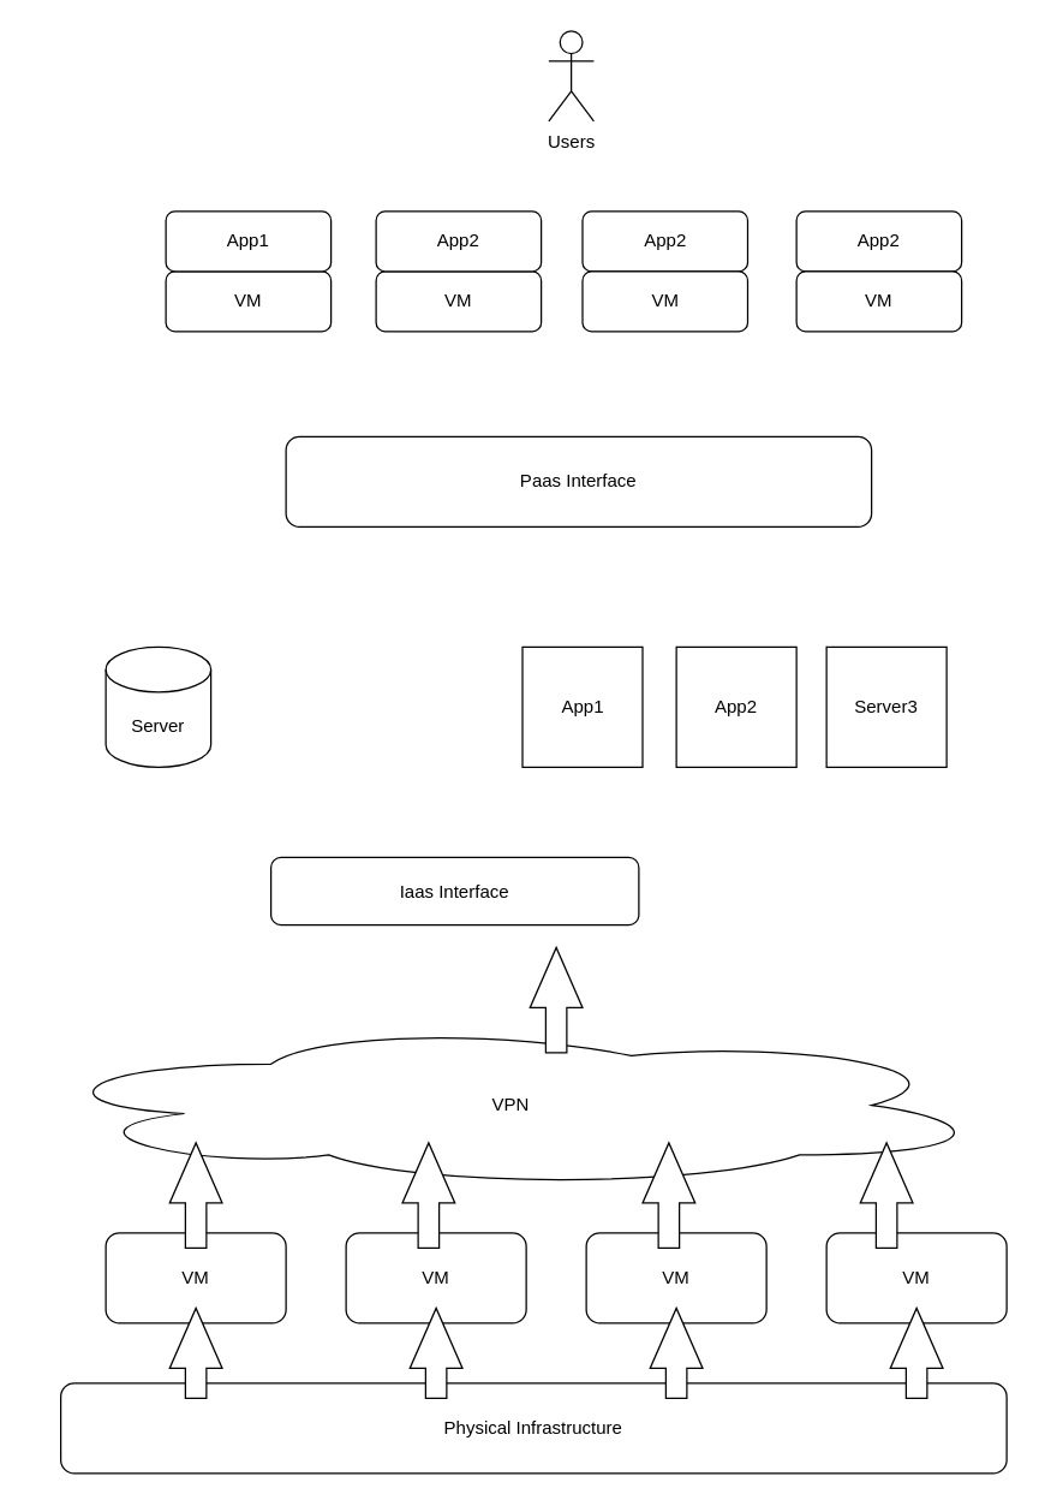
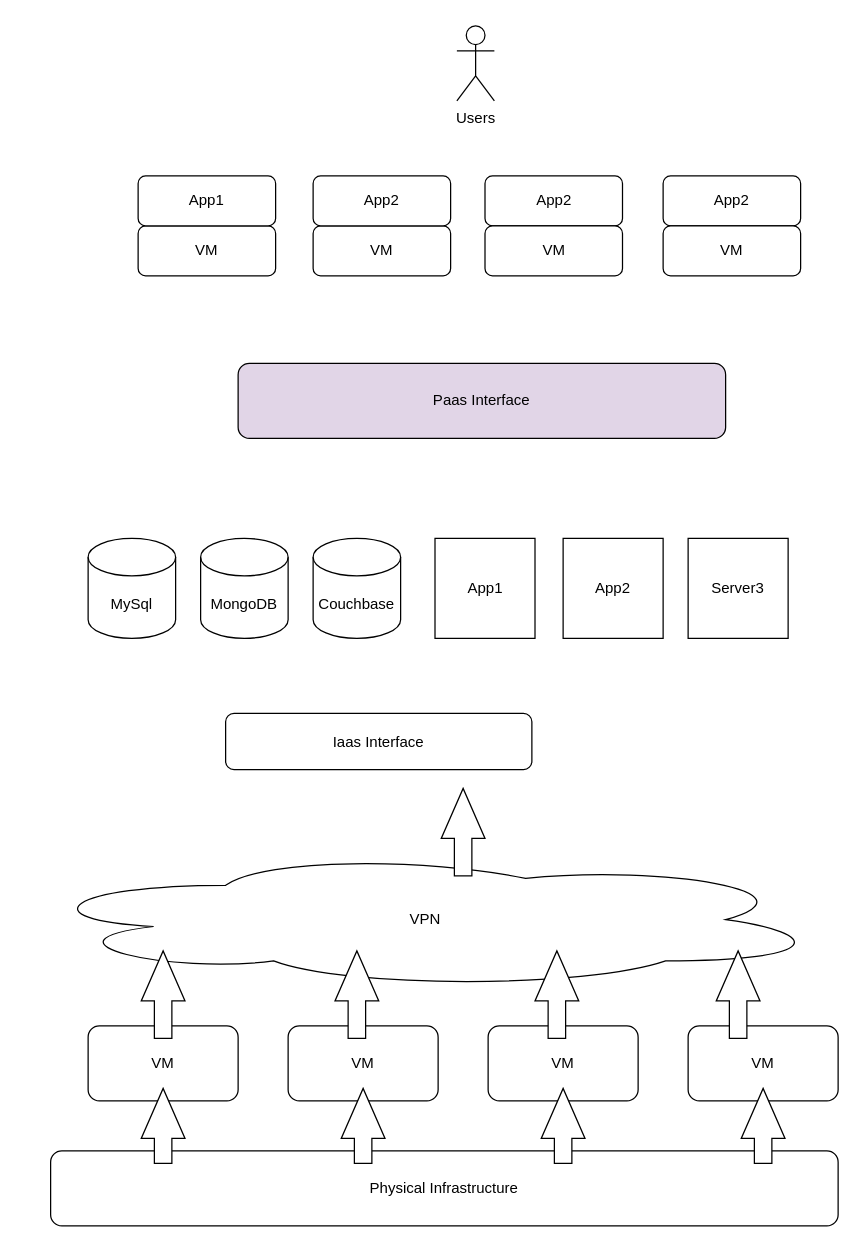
  <mxCell id="0" />
  <mxCell id="1" parent="0" />
  <mxCell id="2" value="VM" style="rounded=1;whiteSpace=wrap;html=1;" parent="1" vertex="1"><mxGeometry x="230" y="820" width="120" height="60" as="geometry" /></mxCell>
  <mxCell id="3" value="VM" style="rounded=1;whiteSpace=wrap;html=1;" parent="1" vertex="1"><mxGeometry x="70" y="820" width="120" height="60" as="geometry" /></mxCell>
  <mxCell id="4" value="Physical Infrastructure" style="rounded=1;whiteSpace=wrap;html=1;" vertex="1" parent="1"><mxGeometry x="40" y="920" width="630" height="60" as="geometry" /></mxCell>
  <mxCell id="5" value="VM" style="rounded=1;whiteSpace=wrap;html=1;" vertex="1" parent="1"><mxGeometry x="390" y="820" width="120" height="60" as="geometry" /></mxCell>
  <mxCell id="6" value="VM" style="rounded=1;whiteSpace=wrap;html=1;" vertex="1" parent="1"><mxGeometry x="550" y="820" width="120" height="60" as="geometry" /></mxCell>
  <mxCell id="7" value="" style="html=1;shadow=0;dashed=0;align=center;verticalAlign=middle;shape=mxgraph.arrows2.arrow;dy=0.6;dx=40;direction=north;notch=0;" vertex="1" parent="1"><mxGeometry x="112.5" y="870" width="35" height="60" as="geometry" /></mxCell>
  <mxCell id="8" value="" style="html=1;shadow=0;dashed=0;align=center;verticalAlign=middle;shape=mxgraph.arrows2.arrow;dy=0.6;dx=40;direction=north;notch=0;" vertex="1" parent="1"><mxGeometry x="272.5" y="870" width="35" height="60" as="geometry" /></mxCell>
  <mxCell id="9" value="" style="html=1;shadow=0;dashed=0;align=center;verticalAlign=middle;shape=mxgraph.arrows2.arrow;dy=0.6;dx=40;direction=north;notch=0;" vertex="1" parent="1"><mxGeometry x="432.5" y="870" width="35" height="60" as="geometry" /></mxCell>
  <mxCell id="10" value="" style="html=1;shadow=0;dashed=0;align=center;verticalAlign=middle;shape=mxgraph.arrows2.arrow;dy=0.6;dx=40;direction=north;notch=0;" vertex="1" parent="1"><mxGeometry x="592.5" y="870" width="35" height="60" as="geometry" /></mxCell>
  <mxCell id="11" value="VPN" style="ellipse;shape=cloud;whiteSpace=wrap;html=1;" vertex="1" parent="1"><mxGeometry x="20" y="680" width="640" height="110" as="geometry" /></mxCell>
  <mxCell id="12" value="Iaas Interface" style="rounded=1;whiteSpace=wrap;html=1;" vertex="1" parent="1"><mxGeometry x="180" y="570" width="245" height="45" as="geometry" /></mxCell>
- <mxCell id="13" value="Server" style="shape=cylinder3;whiteSpace=wrap;html=1;boundedLbl=1;backgroundOutline=1;size=15;" vertex="1" parent="1"><mxGeometry x="70" y="430" width="70" height="80" as="geometry" /></mxCell>
+ <mxCell id="13" value="MySql" style="shape=cylinder3;whiteSpace=wrap;html=1;boundedLbl=1;backgroundOutline=1;size=15;" vertex="1" parent="1"><mxGeometry x="70" y="430" width="70" height="80" as="geometry" /></mxCell>
+ <mxCell id="14" value="MongoDB" style="shape=cylinder3;whiteSpace=wrap;html=1;boundedLbl=1;backgroundOutline=1;size=15;" vertex="1" parent="1"><mxGeometry x="160" y="430" width="70" height="80" as="geometry" /></mxCell>
+ <mxCell id="15" value="Couchbase" style="shape=cylinder3;whiteSpace=wrap;html=1;boundedLbl=1;backgroundOutline=1;size=15;" vertex="1" parent="1"><mxGeometry x="250" y="430" width="70" height="80" as="geometry" /></mxCell>
  <mxCell id="16" value="App1" style="whiteSpace=wrap;html=1;aspect=fixed;" vertex="1" parent="1"><mxGeometry x="347.5" y="430" width="80" height="80" as="geometry" /></mxCell>
  <mxCell id="17" value="App2" style="whiteSpace=wrap;html=1;aspect=fixed;" vertex="1" parent="1"><mxGeometry x="450" y="430" width="80" height="80" as="geometry" /></mxCell>
  <mxCell id="18" value="Server3" style="whiteSpace=wrap;html=1;aspect=fixed;" vertex="1" parent="1"><mxGeometry x="550" y="430" width="80" height="80" as="geometry" /></mxCell>
- <mxCell id="19" value="Paas Interface" style="rounded=1;whiteSpace=wrap;html=1;" vertex="1" parent="1"><mxGeometry x="190" y="290" width="390" height="60" as="geometry" /></mxCell>
+ <mxCell id="19" value="Paas Interface" style="rounded=1;whiteSpace=wrap;html=1;fillColor=#e1d5e7;" vertex="1" parent="1"><mxGeometry x="190" y="290" width="390" height="60" as="geometry" /></mxCell>
  <mxCell id="20" value="VM" style="rounded=1;whiteSpace=wrap;html=1;" vertex="1" parent="1"><mxGeometry x="110" y="180" width="110" height="40" as="geometry" /></mxCell>
  <mxCell id="21" value="App1" style="rounded=1;whiteSpace=wrap;html=1;" vertex="1" parent="1"><mxGeometry x="110" y="140" width="110" height="40" as="geometry" /></mxCell>
  <mxCell id="22" value="VM" style="rounded=1;whiteSpace=wrap;html=1;" vertex="1" parent="1"><mxGeometry x="250" y="180" width="110" height="40" as="geometry" /></mxCell>
  <mxCell id="23" value="App2" style="rounded=1;whiteSpace=wrap;html=1;" vertex="1" parent="1"><mxGeometry x="250" y="140" width="110" height="40" as="geometry" /></mxCell>
  <mxCell id="24" value="Users" style="shape=umlActor;verticalLabelPosition=bottom;verticalAlign=top;html=1;outlineConnect=0;" vertex="1" parent="1"><mxGeometry x="365" y="20" width="30" height="60" as="geometry" /></mxCell>
  <mxCell id="25" value="" style="html=1;shadow=0;dashed=0;align=center;verticalAlign=middle;shape=mxgraph.arrows2.arrow;dy=0.6;dx=40;direction=north;notch=0;" vertex="1" parent="1"><mxGeometry x="112.5" y="760" width="35" height="70" as="geometry" /></mxCell>
  <mxCell id="26" value="" style="html=1;shadow=0;dashed=0;align=center;verticalAlign=middle;shape=mxgraph.arrows2.arrow;dy=0.6;dx=40;direction=north;notch=0;" vertex="1" parent="1"><mxGeometry x="267.5" y="760" width="35" height="70" as="geometry" /></mxCell>
  <mxCell id="27" value="" style="html=1;shadow=0;dashed=0;align=center;verticalAlign=middle;shape=mxgraph.arrows2.arrow;dy=0.6;dx=40;direction=north;notch=0;" vertex="1" parent="1"><mxGeometry x="427.5" y="760" width="35" height="70" as="geometry" /></mxCell>
  <mxCell id="28" value="" style="html=1;shadow=0;dashed=0;align=center;verticalAlign=middle;shape=mxgraph.arrows2.arrow;dy=0.6;dx=40;direction=north;notch=0;" vertex="1" parent="1"><mxGeometry x="572.5" y="760" width="35" height="70" as="geometry" /></mxCell>
  <mxCell id="29" value="" style="html=1;shadow=0;dashed=0;align=center;verticalAlign=middle;shape=mxgraph.arrows2.arrow;dy=0.6;dx=40;direction=north;notch=0;" vertex="1" parent="1"><mxGeometry x="352.5" y="630" width="35" height="70" as="geometry" /></mxCell>
  <mxCell id="30" value="App2" style="rounded=1;whiteSpace=wrap;html=1;" vertex="1" parent="1"><mxGeometry x="387.5" y="140" width="110" height="40" as="geometry" /></mxCell>
  <mxCell id="31" value="App2" style="rounded=1;whiteSpace=wrap;html=1;" vertex="1" parent="1"><mxGeometry x="530" y="140" width="110" height="40" as="geometry" /></mxCell>
  <mxCell id="32" value="VM" style="rounded=1;whiteSpace=wrap;html=1;" vertex="1" parent="1"><mxGeometry x="387.5" y="180" width="110" height="40" as="geometry" /></mxCell>
  <mxCell id="33" value="VM" style="rounded=1;whiteSpace=wrap;html=1;" vertex="1" parent="1"><mxGeometry x="530" y="180" width="110" height="40" as="geometry" /></mxCell>
